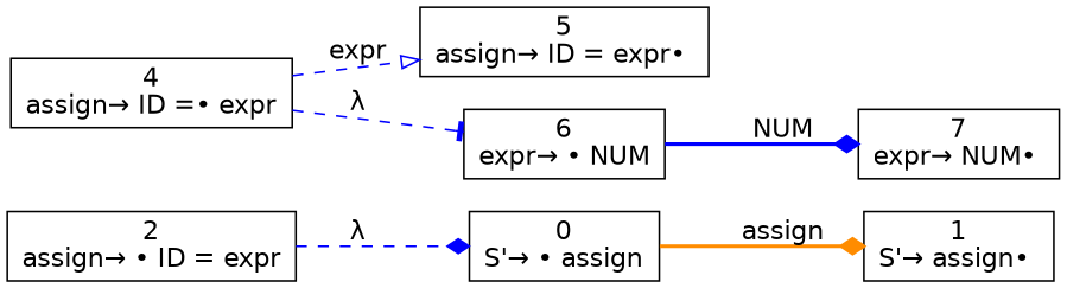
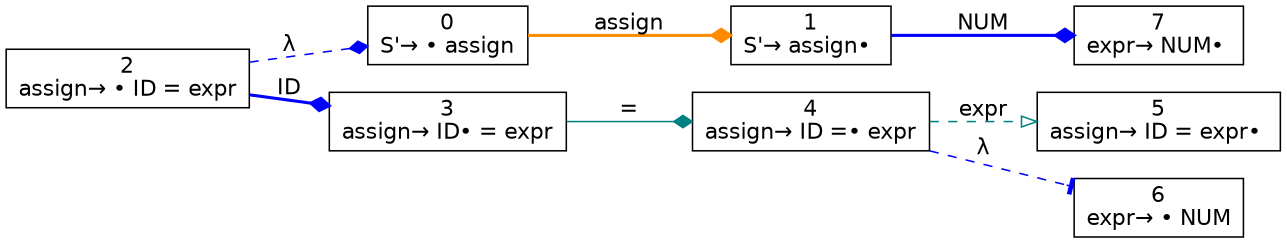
  digraph {
    rankdir=LR
    node [fontname=Helvetica shape=box]
    edge [arrowhead=diamond color=blue fontname=Helvetica style=bold]
    n1 [label=<0<br />S'→ • assign>]
    n2 [label=<1<br />S'→ assign• >]
    n3 [label=<2<br />assign→ • ID = expr>]
+   n4 [label=<3<br />assign→ ID• = expr>]
    n5 [label=<4<br />assign→ ID =• expr>]
    n6 [label=<5<br />assign→ ID = expr• >]
    n7 [label=<6<br />expr→ • NUM>]
    n8 [label=<7<br />expr→ NUM• >]
    n1 -> n2 [color=darkorange label=assign]
    n3 -> n1 [label=<&lambda;> style=dashed]
-   n5 -> n6 [arrowhead=onormal label=expr style=dashed]
+   n3 -> n4 [label=ID]
+   n4 -> n5 [color=teal label="=" style=solid]
+   n5 -> n6 [arrowhead=onormal color=teal label=expr style=dashed]
    n5 -> n7 [arrowhead=tee label=<&lambda;> style=dashed]
-   n7 -> n8 [label=NUM]
+   n2 -> n8 [label=NUM]
  }
